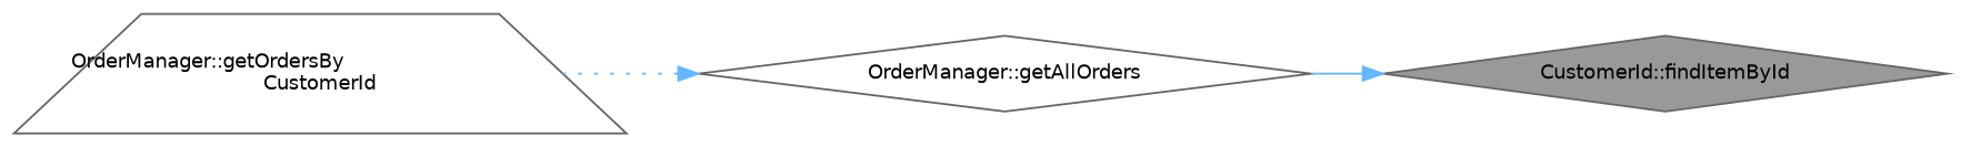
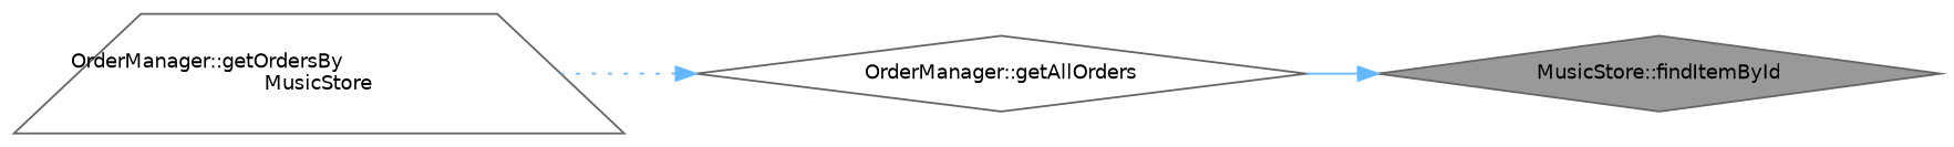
  digraph {
    rankdir=RL
    node [color=grey40 fillcolor=white fontname=Helvetica fontsize=10 shape=diamond style=filled]
    edge [color=steelblue1 dir=back fontname=Helvetica fontsize=10 labelfontname=Helvetica labelfontsize=10]
-   n1 [color=gray40 fillcolor=grey60 fontcolor=black height=0.2 label="CustomerId::findItemById" width=0.4]
+   n1 [color=gray40 fillcolor=grey60 fontcolor=black height=0.2 label="MusicStore::findItemById" width=0.4]
    n2 [height=0.2 label="OrderManager::getAllOrders" width=0.4]
-   n3 [height=0.2 label="OrderManager::getOrdersBy\lCustomerId" shape=trapezium width=0.4]
+   n3 [height=0.2 label="OrderManager::getOrdersBy\lMusicStore" shape=trapezium width=0.4]
    n1 -> n2 [style=solid]
    n2 -> n3 [style=dotted]
  }
